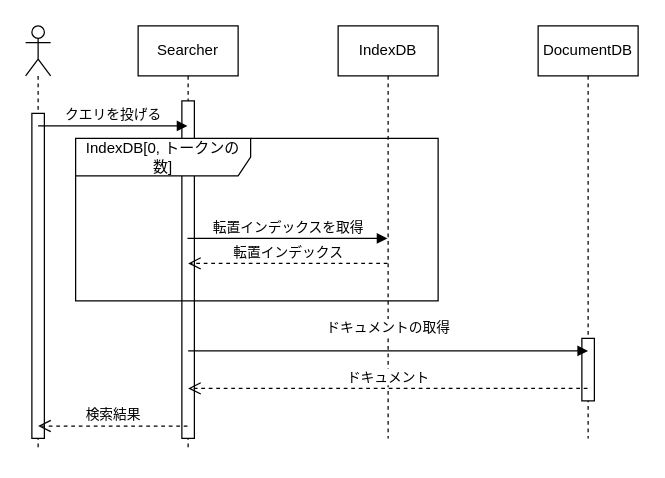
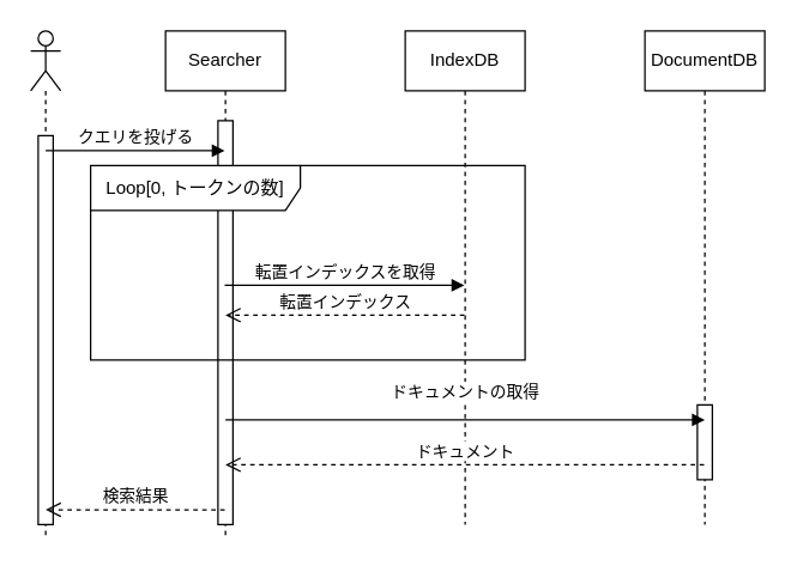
  <mxCell id="0" />
  <mxCell id="1" parent="0" />
  <mxCell id="2" value="" style="shape=umlLifeline;participant=umlActor;perimeter=lifelinePerimeter;whiteSpace=wrap;html=1;container=1;collapsible=0;recursiveResize=0;verticalAlign=top;spacingTop=36;labelBackgroundColor=#ffffff;outlineConnect=0;" vertex="1" parent="1"><mxGeometry x="20" y="20" width="20" height="340" as="geometry" /></mxCell>
  <mxCell id="3" value="" style="html=1;points=[];perimeter=orthogonalPerimeter;" vertex="1" parent="2"><mxGeometry x="5" y="70" width="10" height="260" as="geometry" /></mxCell>
  <mxCell id="4" value="Searcher" style="shape=umlLifeline;perimeter=lifelinePerimeter;whiteSpace=wrap;html=1;container=1;collapsible=0;recursiveResize=0;outlineConnect=0;" vertex="1" parent="1"><mxGeometry x="110" y="20" width="80" height="340" as="geometry" /></mxCell>
  <mxCell id="5" value="" style="html=1;points=[];perimeter=orthogonalPerimeter;" vertex="1" parent="4"><mxGeometry x="35" y="60" width="10" height="270" as="geometry" /></mxCell>
  <mxCell id="6" value="IndexDB" style="shape=umlLifeline;perimeter=lifelinePerimeter;whiteSpace=wrap;html=1;container=1;collapsible=0;recursiveResize=0;outlineConnect=0;" vertex="1" parent="1"><mxGeometry x="270" y="20" width="80" height="330" as="geometry" /></mxCell>
  <mxCell id="7" value="DocumentDB" style="shape=umlLifeline;perimeter=lifelinePerimeter;whiteSpace=wrap;html=1;container=1;collapsible=0;recursiveResize=0;outlineConnect=0;" vertex="1" parent="1"><mxGeometry x="430" y="20" width="80" height="330" as="geometry" /></mxCell>
  <mxCell id="8" value="" style="html=1;points=[];perimeter=orthogonalPerimeter;" vertex="1" parent="7"><mxGeometry x="35" y="250" width="10" height="50" as="geometry" /></mxCell>
  <mxCell id="9" value="クエリを投げる" style="html=1;verticalAlign=bottom;endArrow=block;" edge="1" parent="1" target="4"><mxGeometry width="80" relative="1" as="geometry"><mxPoint x="30" y="100" as="sourcePoint" /><mxPoint x="110" y="110" as="targetPoint" /><Array as="points"><mxPoint x="110" y="100" /></Array></mxGeometry></mxCell>
- <mxCell id="10" value="IndexDB[0, トークンの数]" style="shape=umlFrame;whiteSpace=wrap;html=1;width=140;height=30;" vertex="1" parent="1"><mxGeometry x="60" y="110" width="290" height="130" as="geometry" /></mxCell>
+ <mxCell id="10" value="Loop[0, トークンの数]" style="shape=umlFrame;whiteSpace=wrap;html=1;width=140;height=30;" vertex="1" parent="1"><mxGeometry x="60" y="110" width="290" height="130" as="geometry" /></mxCell>
  <mxCell id="11" value="転置インデックスを取得" style="html=1;verticalAlign=bottom;endArrow=block;" edge="1" parent="1" source="4" target="6"><mxGeometry width="80" relative="1" as="geometry"><mxPoint x="150" y="190" as="sourcePoint" /><mxPoint x="230" y="190" as="targetPoint" /></mxGeometry></mxCell>
  <mxCell id="12" value="転置インデックス" style="html=1;verticalAlign=bottom;endArrow=open;dashed=1;endSize=8;" edge="1" parent="1" source="6"><mxGeometry relative="1" as="geometry"><mxPoint x="230" y="230" as="sourcePoint" /><mxPoint x="150" y="210" as="targetPoint" /></mxGeometry></mxCell>
  <mxCell id="13" value="ドキュメントの取得" style="html=1;verticalAlign=bottom;endArrow=block;" edge="1" parent="1"><mxGeometry y="10" width="80" relative="1" as="geometry"><mxPoint x="150" y="280" as="sourcePoint" /><mxPoint x="470" y="280" as="targetPoint" /><mxPoint as="offset" /></mxGeometry></mxCell>
  <mxCell id="14" value="ドキュメント" style="html=1;verticalAlign=bottom;endArrow=open;dashed=1;endSize=8;" edge="1" parent="1" source="7"><mxGeometry relative="1" as="geometry"><mxPoint x="230" y="310" as="sourcePoint" /><mxPoint x="150" y="310" as="targetPoint" /></mxGeometry></mxCell>
  <mxCell id="15" value="検索結果" style="html=1;verticalAlign=bottom;endArrow=open;dashed=1;endSize=8;entryX=0.5;entryY=0.962;entryDx=0;entryDy=0;entryPerimeter=0;" edge="1" parent="1" source="4" target="3"><mxGeometry relative="1" as="geometry"><mxPoint x="140" y="359" as="sourcePoint" /><mxPoint x="30" y="359" as="targetPoint" /></mxGeometry></mxCell>
